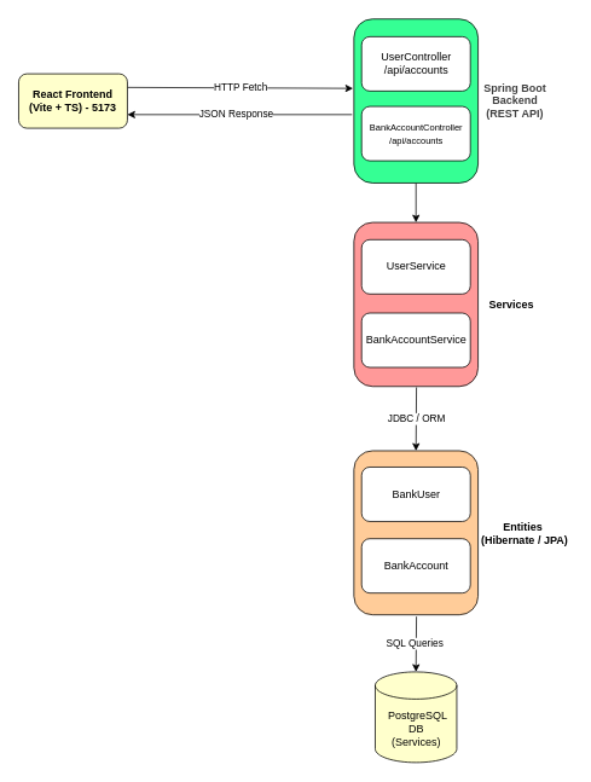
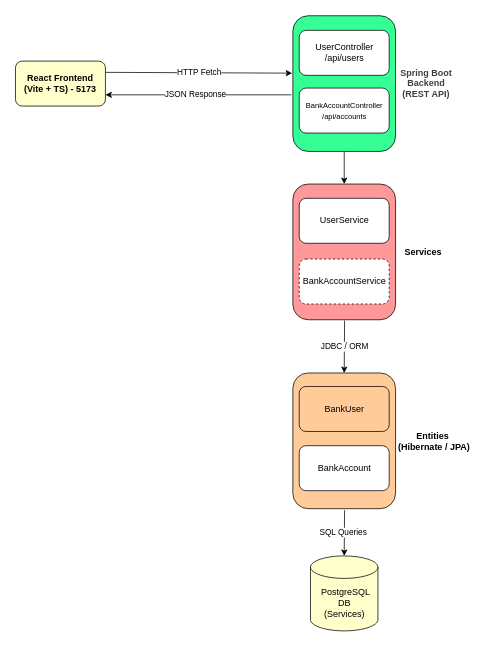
  <mxCell id="0" />
  <mxCell id="1" parent="0" />
  <mxCell id="2" style="edgeStyle=none;html=1;exitX=1;exitY=0.25;exitDx=0;exitDy=0;entryX=-0.007;entryY=0.423;entryDx=0;entryDy=0;entryPerimeter=0;" parent="1" source="4" target="9" edge="1"><mxGeometry relative="1" as="geometry"><mxPoint x="385" y="96" as="targetPoint" /></mxGeometry></mxCell>
  <mxCell id="3" value="HTTP Fetch" style="edgeLabel;html=1;align=center;verticalAlign=middle;resizable=0;points=[];" parent="2" vertex="1" connectable="0"><mxGeometry x="-0.008" y="1" relative="1" as="geometry"><mxPoint as="offset" /></mxGeometry></mxCell>
  <mxCell id="4" value="React Frontend&lt;div&gt;(Vite + TS) - 5173&lt;/div&gt;" style="rounded=1;whiteSpace=wrap;html=1;fillColor=#ffffcc;fontStyle=1;" parent="1" vertex="1"><mxGeometry x="20" y="81" width="120" height="60" as="geometry" /></mxCell>
  <mxCell id="5" style="edgeStyle=none;html=1;entryX=1;entryY=0.75;entryDx=0;entryDy=0;" parent="1" target="4" edge="1"><mxGeometry relative="1" as="geometry"><mxPoint x="388" y="126" as="sourcePoint" /></mxGeometry></mxCell>
  <mxCell id="6" value="JSON Response" style="edgeLabel;html=1;align=center;verticalAlign=middle;resizable=0;points=[];" parent="5" vertex="1" connectable="0"><mxGeometry x="0.168" y="-1" relative="1" as="geometry"><mxPoint x="16" as="offset" /></mxGeometry></mxCell>
  <mxCell id="7" value="JDBC / ORM" style="edgeStyle=none;html=1;entryX=0.5;entryY=0;entryDx=0;entryDy=0;" parent="1" target="21" edge="1"><mxGeometry x="0.011" relative="1" as="geometry"><mxPoint x="459" y="427" as="sourcePoint" /><mxPoint x="459" y="488" as="targetPoint" /><mxPoint as="offset" /></mxGeometry></mxCell>
  <mxCell id="8" style="edgeStyle=none;html=1;exitX=0.5;exitY=1;exitDx=0;exitDy=0;entryX=0.5;entryY=0;entryDx=0;entryDy=0;" edge="1" parent="1" source="9" target="16"><mxGeometry relative="1" as="geometry" /></mxCell>
  <mxCell id="9" value="" style="rounded=1;whiteSpace=wrap;html=1;fillColor=#35FF94;" parent="1" vertex="1"><mxGeometry x="390" y="20.5" width="137" height="181" as="geometry" /></mxCell>
  <mxCell id="10" value="&amp;nbsp;PostgreSQL &lt;br&gt;DB&lt;br&gt;(Services)" style="shape=cylinder3;whiteSpace=wrap;html=1;boundedLbl=1;backgroundOutline=1;size=15;fillColor=#FFFFCC;" parent="1" vertex="1"><mxGeometry x="413.5" y="741" width="90" height="100" as="geometry" /></mxCell>
  <mxCell id="11" style="edgeStyle=none;html=1;entryX=0.5;entryY=0;entryDx=0;entryDy=0;entryPerimeter=0;" parent="1" target="10" edge="1"><mxGeometry relative="1" as="geometry"><mxPoint x="450" y="396" as="targetPoint" /><mxPoint x="459" y="680" as="sourcePoint" /></mxGeometry></mxCell>
  <mxCell id="12" value="SQL Queries" style="edgeLabel;html=1;align=center;verticalAlign=middle;resizable=0;points=[];" parent="11" vertex="1" connectable="0"><mxGeometry x="-0.012" y="-2" relative="1" as="geometry"><mxPoint as="offset" /></mxGeometry></mxCell>
  <mxCell id="13" value="&lt;span style=&quot;color: rgb(63, 63, 63); scrollbar-color: rgb(226, 226, 226) rgb(251, 251, 251);&quot;&gt;&lt;b style=&quot;&quot;&gt;Spring Boot&lt;br&gt;Backend&lt;/b&gt;&lt;/span&gt;&lt;div style=&quot;color: rgb(63, 63, 63); scrollbar-color: rgb(226, 226, 226) rgb(251, 251, 251);&quot;&gt;&lt;span style=&quot;color: rgb(63, 63, 63); scrollbar-color: rgb(226, 226, 226) rgb(251, 251, 251);&quot;&gt;&lt;b style=&quot;&quot;&gt;(REST API)&lt;/b&gt;&lt;/span&gt;&lt;/div&gt;" style="text;strokeColor=none;align=center;fillColor=none;html=1;verticalAlign=middle;whiteSpace=wrap;rounded=0;" vertex="1" parent="1"><mxGeometry x="531" y="74" width="74" height="74" as="geometry" /></mxCell>
- <mxCell id="14" value="UserController&lt;div&gt;/api/accounts&lt;/div&gt;" style="rounded=1;whiteSpace=wrap;html=1;" vertex="1" parent="1"><mxGeometry x="398.5" y="40" width="120" height="60" as="geometry" /></mxCell>
+ <mxCell id="14" value="UserController&lt;div&gt;/api/users&lt;/div&gt;" style="rounded=1;whiteSpace=wrap;html=1;" vertex="1" parent="1"><mxGeometry x="398.5" y="40" width="120" height="60" as="geometry" /></mxCell>
  <mxCell id="15" value="&lt;font style=&quot;font-size: 10px;&quot;&gt;BankAccountController&lt;/font&gt;&lt;div&gt;&lt;font style=&quot;font-size: 10px;&quot;&gt;/api/accounts&lt;/font&gt;&lt;/div&gt;" style="rounded=1;whiteSpace=wrap;html=1;" vertex="1" parent="1"><mxGeometry x="398.5" y="117" width="120" height="60" as="geometry" /></mxCell>
  <mxCell id="16" value="" style="rounded=1;whiteSpace=wrap;html=1;fillColor=#FF9999;" vertex="1" parent="1"><mxGeometry x="390" y="245" width="137" height="181" as="geometry" /></mxCell>
  <mxCell id="17" value="&lt;b&gt;Services&lt;/b&gt;" style="text;strokeColor=none;align=center;fillColor=none;html=1;verticalAlign=middle;whiteSpace=wrap;rounded=0;" vertex="1" parent="1"><mxGeometry x="527" y="298.5" width="74" height="74" as="geometry" /></mxCell>
  <mxCell id="18" value="&lt;font style=&quot;font-size: 12px;&quot;&gt;UserService&lt;/font&gt;" style="rounded=1;whiteSpace=wrap;html=1;" vertex="1" parent="1"><mxGeometry x="398.5" y="264" width="120" height="60" as="geometry" /></mxCell>
- <mxCell id="19" value="&lt;font style=&quot;font-size: 12px;&quot;&gt;BankAccountService&lt;/font&gt;" style="rounded=1;whiteSpace=wrap;html=1;" vertex="1" parent="1"><mxGeometry x="398.5" y="345" width="120" height="60" as="geometry" /></mxCell>
+ <mxCell id="19" value="&lt;font style=&quot;font-size: 12px;&quot;&gt;BankAccountService&lt;/font&gt;" style="rounded=1;whiteSpace=wrap;html=1;dashed=1;" vertex="1" parent="1"><mxGeometry x="398.5" y="345" width="120" height="60" as="geometry" /></mxCell>
  <mxCell id="20" value="&lt;b&gt;Entities&amp;nbsp;&lt;/b&gt;&lt;div&gt;&lt;b&gt;(Hibernate / JPA)&lt;/b&gt;&lt;/div&gt;" style="text;strokeColor=none;align=center;fillColor=none;html=1;verticalAlign=middle;whiteSpace=wrap;rounded=0;" vertex="1" parent="1"><mxGeometry x="527" y="550.5" width="103" height="74" as="geometry" /></mxCell>
  <mxCell id="21" value="" style="rounded=1;whiteSpace=wrap;html=1;fillColor=#FFCC99;" vertex="1" parent="1"><mxGeometry x="390" y="497" width="137" height="181" as="geometry" /></mxCell>
- <mxCell id="22" value="&lt;font style=&quot;font-size: 12px;&quot;&gt;BankUser&lt;/font&gt;" style="rounded=1;whiteSpace=wrap;html=1;" vertex="1" parent="1"><mxGeometry x="398.5" y="515" width="120" height="60" as="geometry" /></mxCell>
+ <mxCell id="22" value="&lt;font style=&quot;font-size: 12px;&quot;&gt;BankUser&lt;/font&gt;" style="rounded=1;whiteSpace=wrap;html=1;fillColor=#ffcc99;" vertex="1" parent="1"><mxGeometry x="398.5" y="515" width="120" height="60" as="geometry" /></mxCell>
  <mxCell id="23" value="&lt;font style=&quot;font-size: 12px;&quot;&gt;BankAccount&lt;/font&gt;" style="rounded=1;whiteSpace=wrap;html=1;" vertex="1" parent="1"><mxGeometry x="398.5" y="594" width="120" height="60" as="geometry" /></mxCell>
